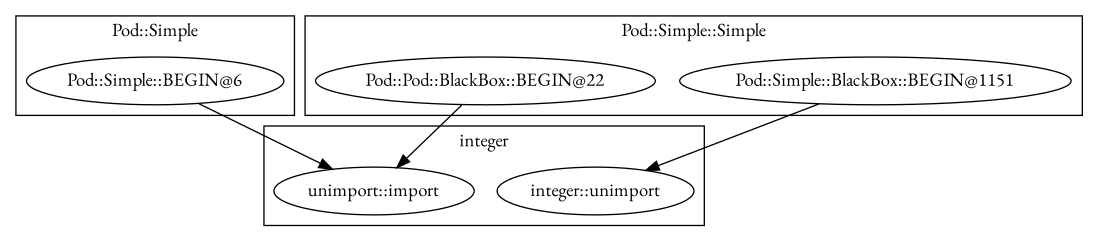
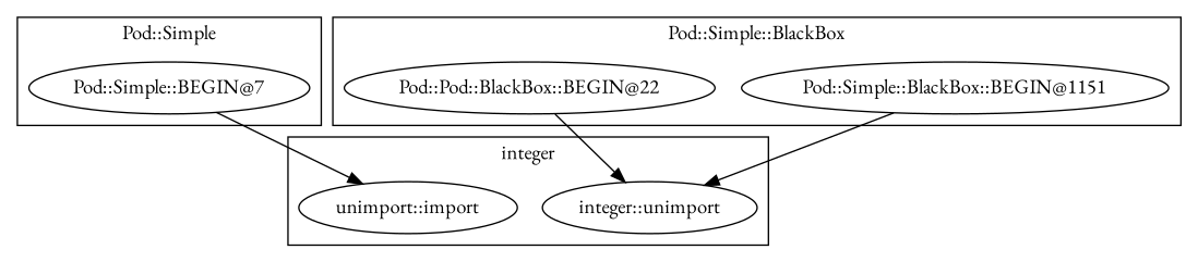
  digraph {
    fontname="EB Garamond"
    node [fontname="EB Garamond"]
    edge [fontname="EB Garamond"]
    n1 [label="unimport::import"]
    "integer::unimport"
-   "Pod::Simple::BEGIN@7" [label="Pod::Simple::BEGIN@6"]
+   "Pod::Simple::BEGIN@7"
    "Pod::Simple::BlackBox::BEGIN@1151"
    n5 [label="Pod::Pod::BlackBox::BEGIN@22"]
    subgraph cluster_1 {
      label=integer
      n1
      "integer::unimport"
    }
    subgraph cluster_2 {
      label="Pod::Simple"
      "Pod::Simple::BEGIN@7"
    }
    subgraph cluster_3 {
-     label="Pod::Simple::Simple"
+     label="Pod::Simple::BlackBox"
      "Pod::Simple::BlackBox::BEGIN@1151"
      n5
    }
    "Pod::Simple::BEGIN@7" -> n1
    "Pod::Simple::BlackBox::BEGIN@1151" -> "integer::unimport"
-   n5 -> n1
+   n5 -> "integer::unimport"
  }
